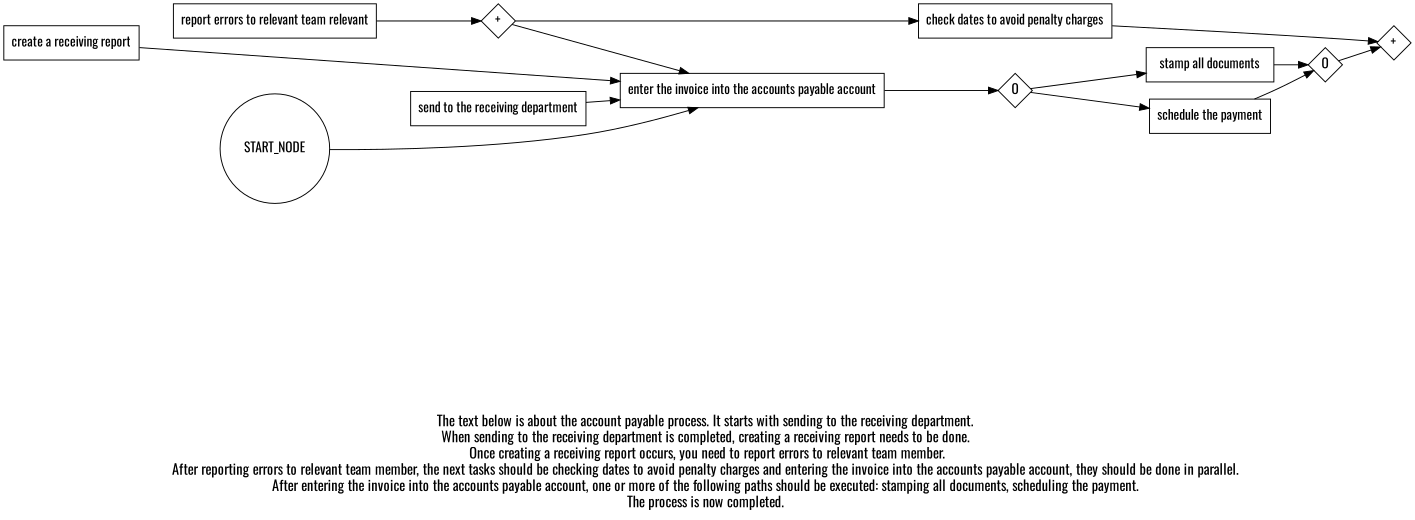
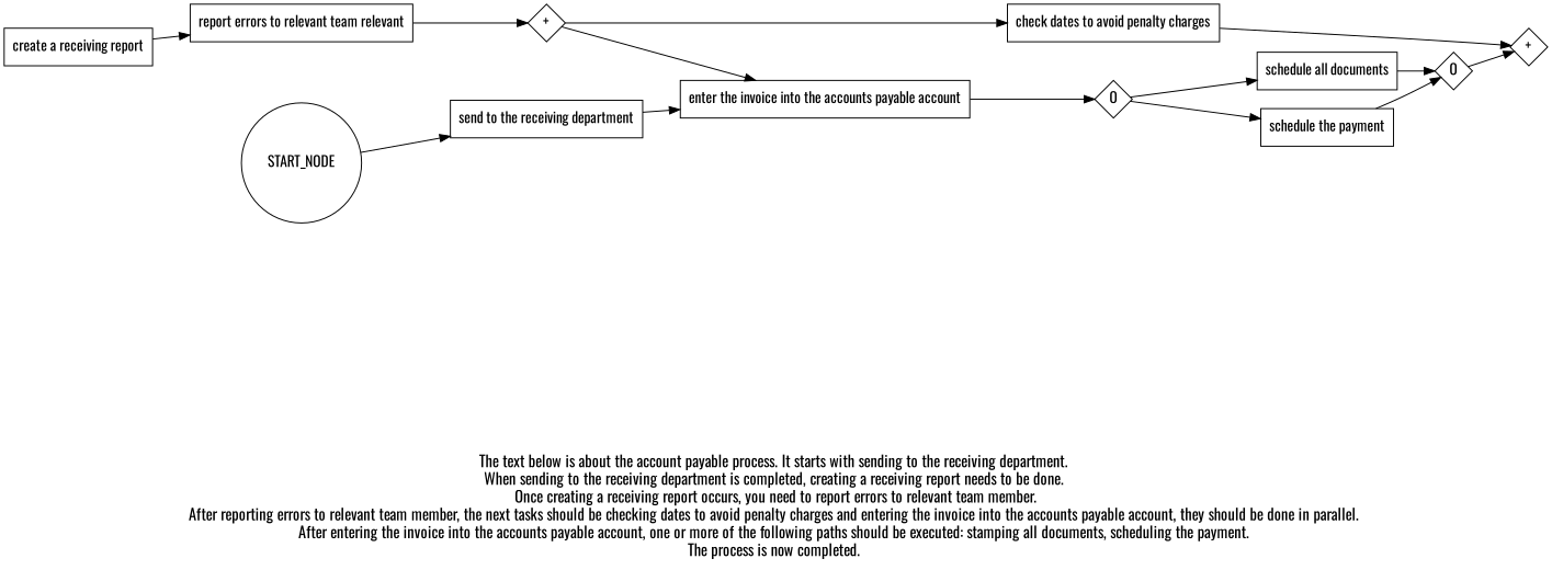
  digraph {
    fontname=Oswald
    fontsize=15
    label="\n\n\nThe text below is about the account payable process. It starts with sending to the receiving department. \nWhen sending to the receiving department is completed, creating a receiving report needs to be done. \nOnce creating a receiving report occurs, you need to report errors to relevant team member.\nAfter reporting errors to relevant team member, the next tasks should be checking dates to avoid penalty charges and entering the invoice into the accounts payable account, they should be done in parallel. \nAfter entering the invoice into the accounts payable account, one or more of the following paths should be executed: stamping all documents, scheduling the payment. \nThe process is now completed. \n"
    rankdir=LR
    node [fontname=Oswald shape=box]
    edge [fontname=Oswald]
    "send to the receiving department"
    "create a receiving report"
    n3 [label="report errors to relevant team relevant"]
    n4 [fixedsize=true label="+" shape=diamond width=0.5]
    "check dates to avoid penalty charges"
    "enter the invoice into the accounts payable account"
    n7 [fixedsize=true label="+" shape=diamond width=0.5]
    n8 [fixedsize=true label=O shape=diamond width=0.5]
-   "stamp all documents"
+   "stamp all documents" [label="schedule all documents"]
    "schedule the payment"
    n11 [fixedsize=true label=O shape=diamond width=0.5]
    START_NODE [shape=circle width=0.3]
    subgraph sub_1 {
      "send to the receiving department"
      "create a receiving report"
      n3
      n4
      "check dates to avoid penalty charges"
      "enter the invoice into the accounts payable account"
      n7
      n8
      "stamp all documents"
      "schedule the payment"
      n11
    }
    "send to the receiving department" -> "enter the invoice into the accounts payable account"
-   "create a receiving report" -> "enter the invoice into the accounts payable account"
+   "create a receiving report" -> n3
    n3 -> n4
    n4 -> "check dates to avoid penalty charges"
    n4 -> "enter the invoice into the accounts payable account"
    "check dates to avoid penalty charges" -> n7
    "enter the invoice into the accounts payable account" -> n8
    n8 -> "stamp all documents"
    n8 -> "schedule the payment"
    "stamp all documents" -> n11
    "schedule the payment" -> n11
    n11 -> n7
-   START_NODE -> "enter the invoice into the accounts payable account"
+   START_NODE -> "send to the receiving department"
  }
